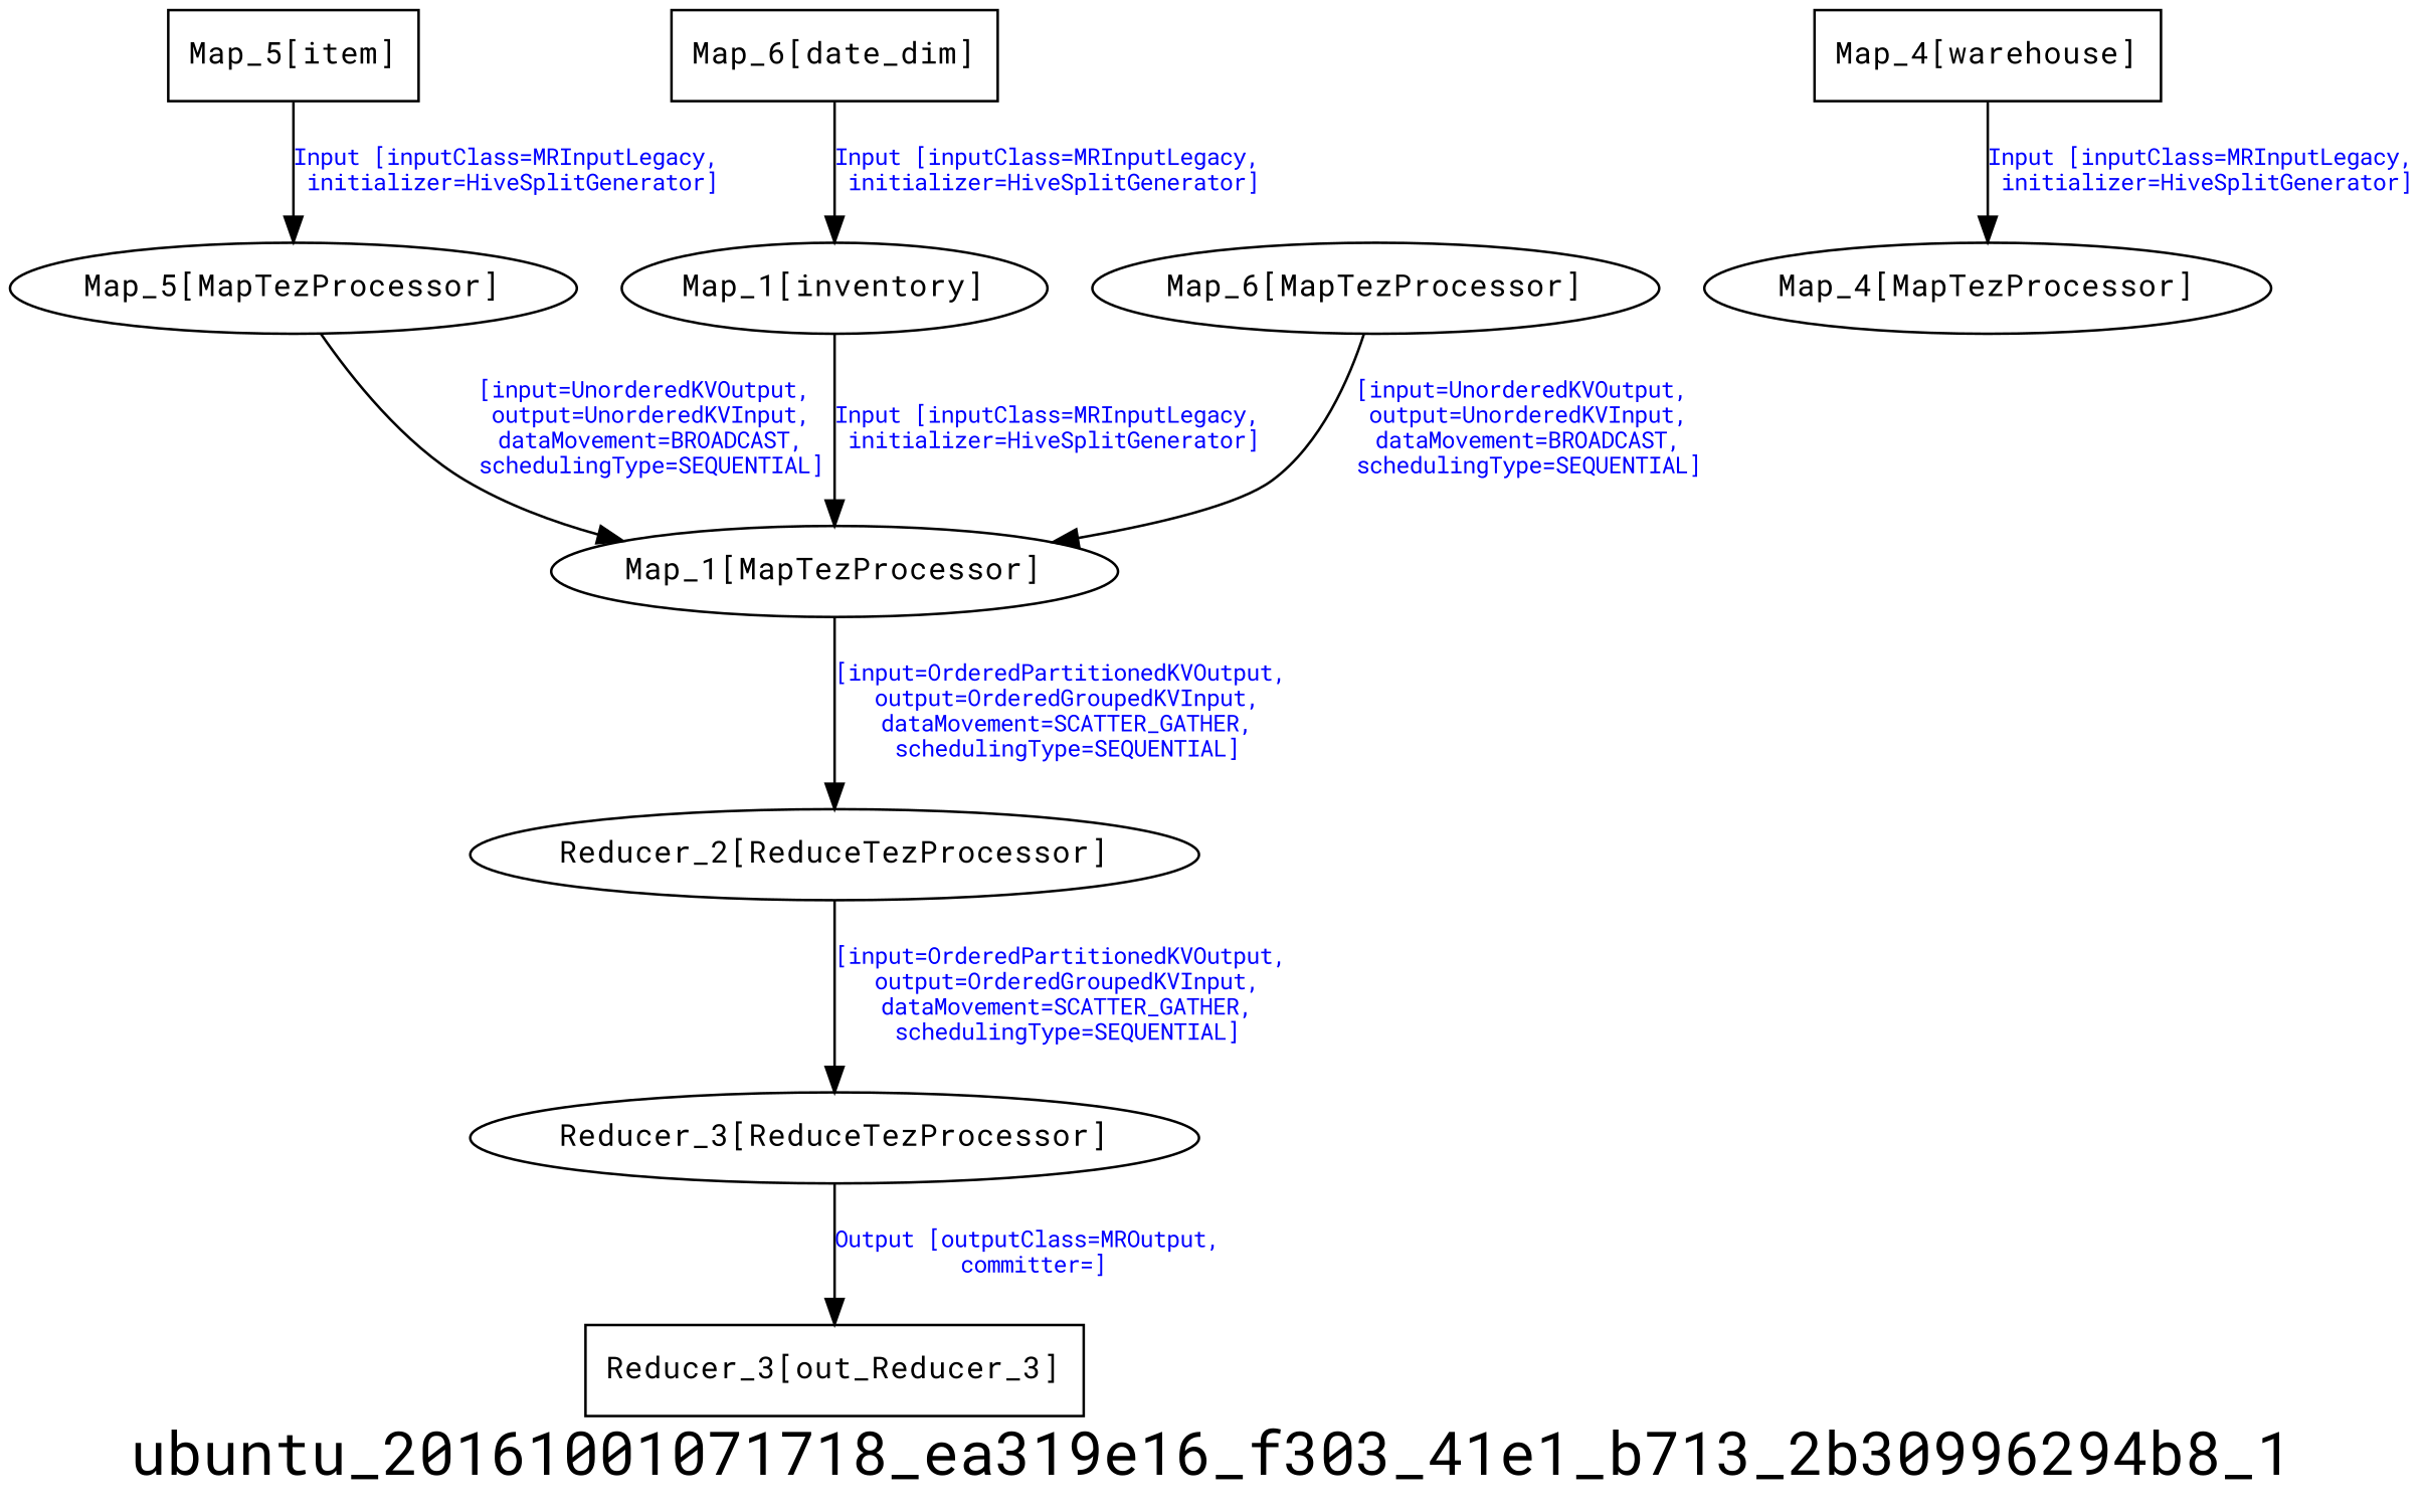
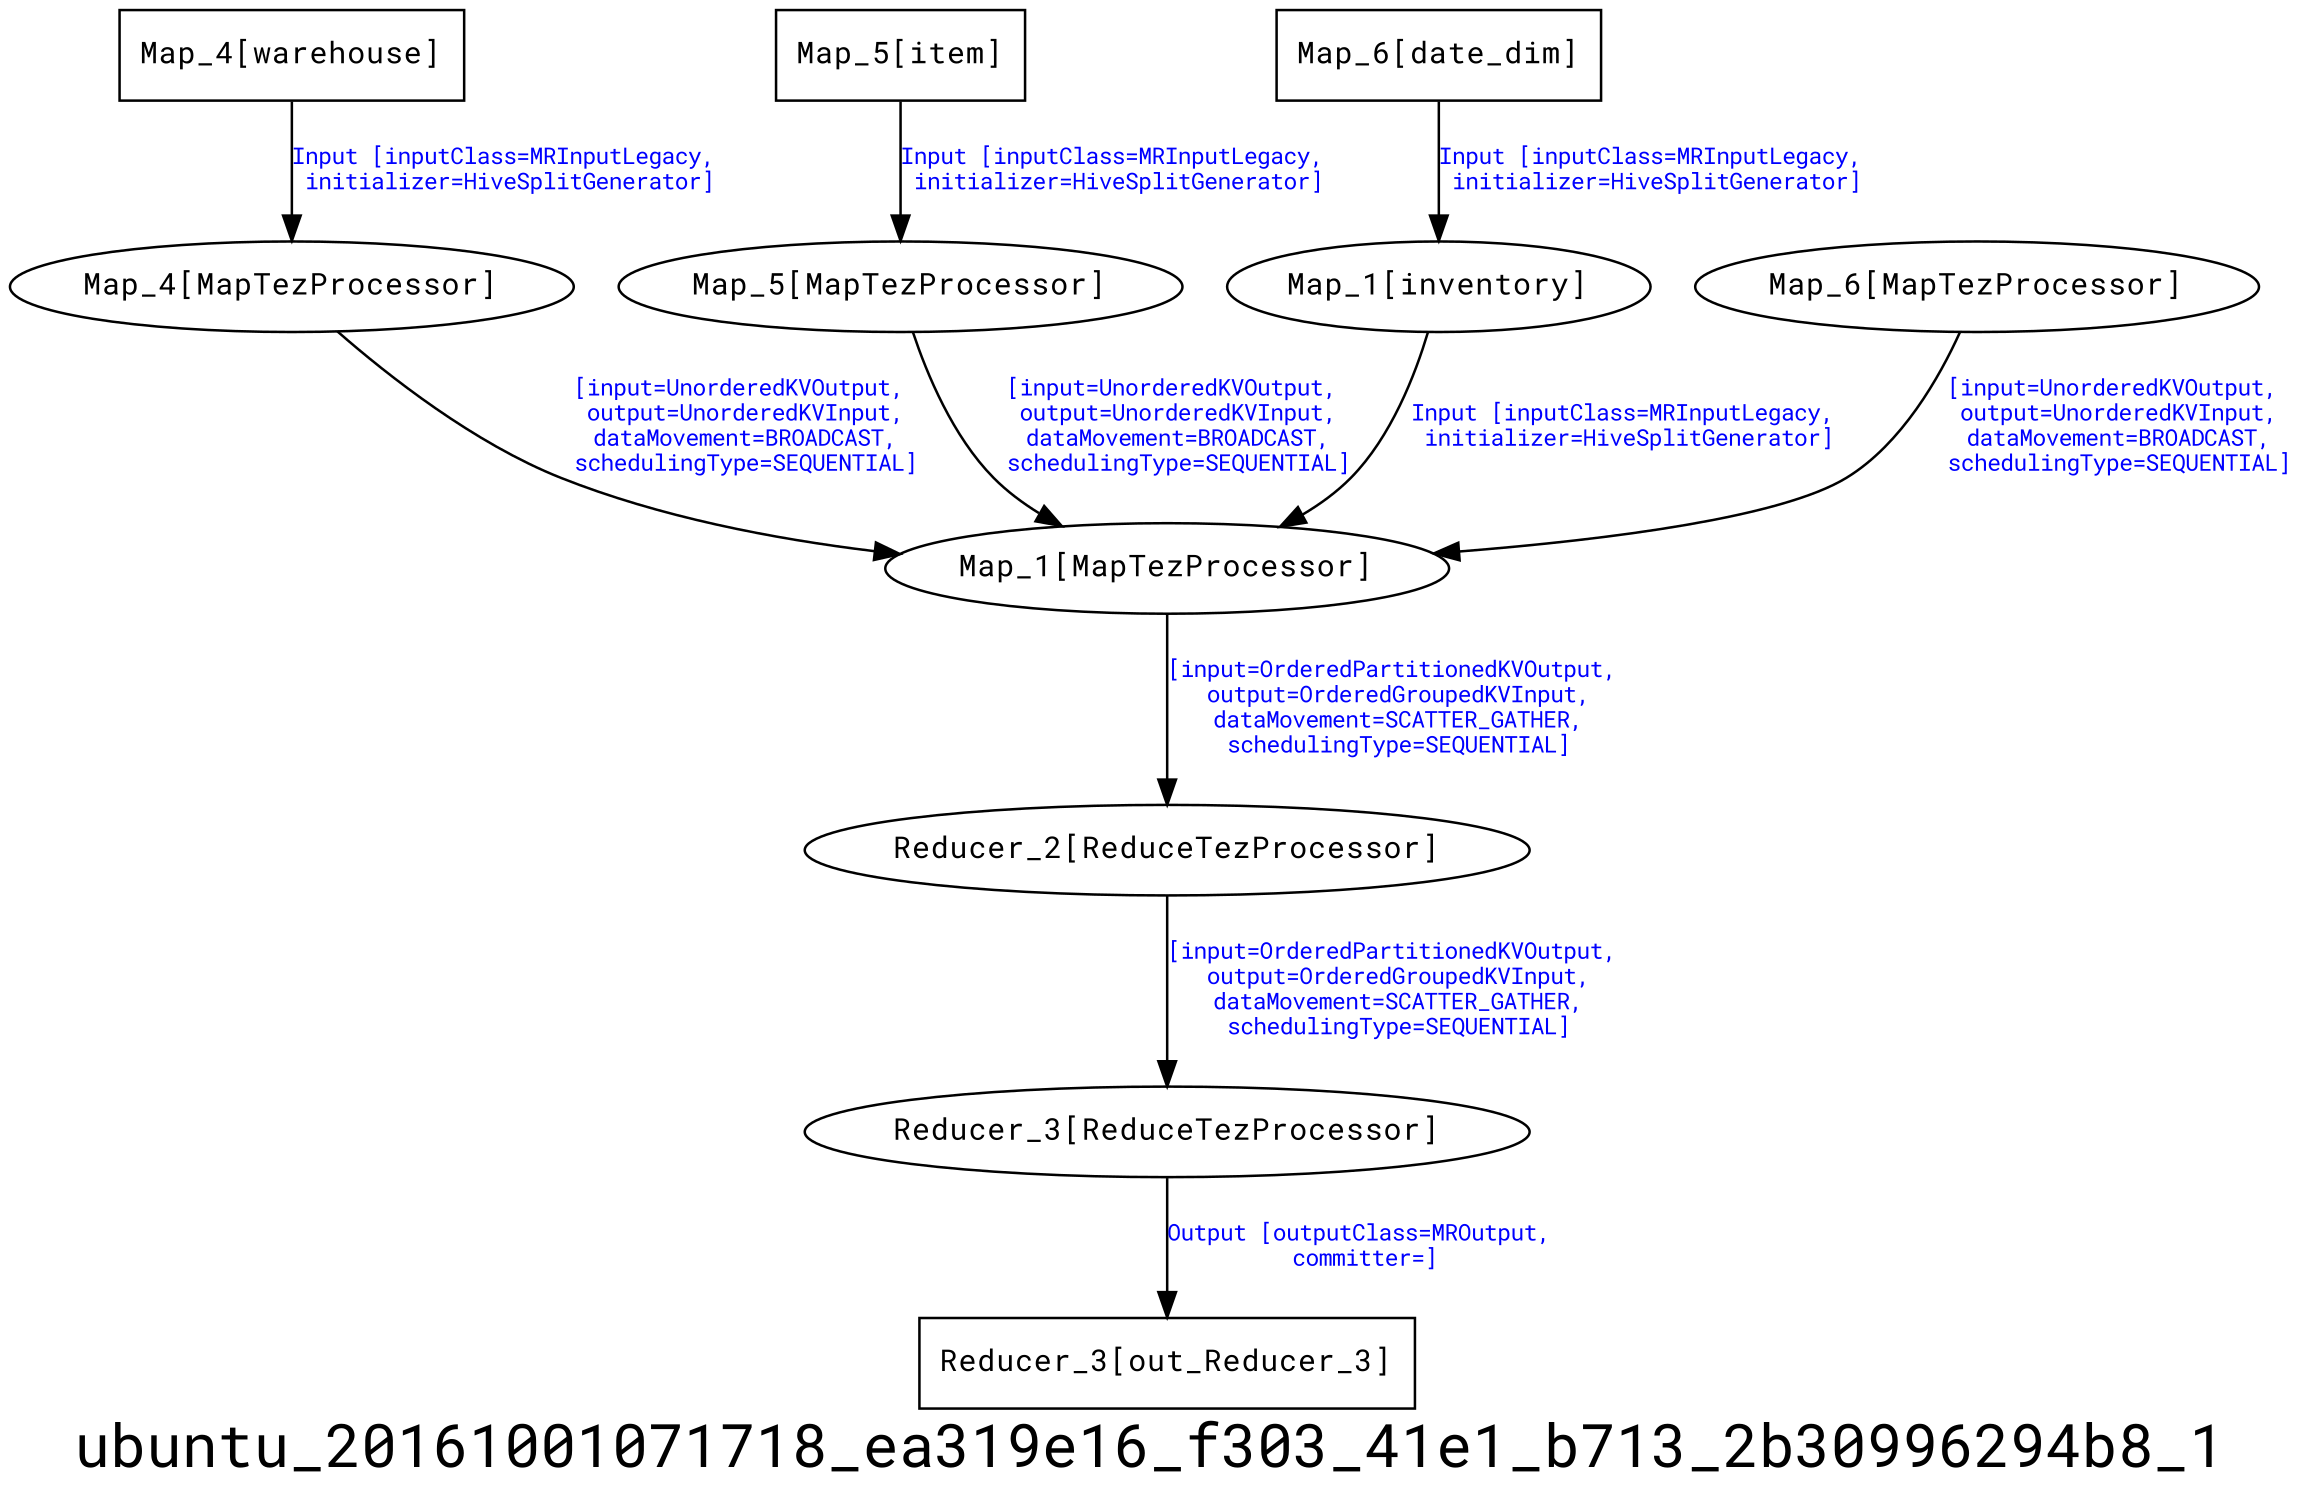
  digraph {
    fontname="Roboto Mono"
    fontsize=24
    label=ubuntu_20161001071718_ea319e16_f303_41e1_b713_2b30996294b8_1
    node [fontname="Roboto Mono" fontsize=12]
    edge [fontcolor=blue fontname="Roboto Mono" fontsize=9]
    n1 [label="Reducer_2[ReduceTezProcessor]"]
    n2 [label="Reducer_3[ReduceTezProcessor]"]
    n3 [label="Reducer_3[out_Reducer_3]" shape=box]
    n4 [label="Map_1[MapTezProcessor]"]
    n5 [label="Map_4[warehouse]" shape=box]
    n6 [label="Map_4[MapTezProcessor]"]
    n7 [label="Map_5[item]" shape=box]
    n8 [label="Map_5[MapTezProcessor]"]
    n9 [label="Map_6[date_dim]" shape=box]
    n10 [label="Map_1[inventory]" shape=ellipse]
    n11 [label="Map_6[MapTezProcessor]"]
    n1 -> n2 [label="[input=OrderedPartitionedKVOutput,\n output=OrderedGroupedKVInput,\n dataMovement=SCATTER_GATHER,\n schedulingType=SEQUENTIAL]"]
    n2 -> n3 [label="Output [outputClass=MROutput,\n committer=]"]
    n4 -> n1 [label="[input=OrderedPartitionedKVOutput,\n output=OrderedGroupedKVInput,\n dataMovement=SCATTER_GATHER,\n schedulingType=SEQUENTIAL]"]
    n5 -> n6 [label="Input [inputClass=MRInputLegacy,\n initializer=HiveSplitGenerator]"]
+   n6 -> n4 [label="[input=UnorderedKVOutput,\n output=UnorderedKVInput,\n dataMovement=BROADCAST,\n schedulingType=SEQUENTIAL]"]
    n7 -> n8 [label="Input [inputClass=MRInputLegacy,\n initializer=HiveSplitGenerator]"]
    n8 -> n4 [label="[input=UnorderedKVOutput,\n output=UnorderedKVInput,\n dataMovement=BROADCAST,\n schedulingType=SEQUENTIAL]"]
    n9 -> n10 [label="Input [inputClass=MRInputLegacy,\n initializer=HiveSplitGenerator]"]
    n10 -> n4 [label="Input [inputClass=MRInputLegacy,\n initializer=HiveSplitGenerator]"]
    n11 -> n4 [label="[input=UnorderedKVOutput,\n output=UnorderedKVInput,\n dataMovement=BROADCAST,\n schedulingType=SEQUENTIAL]"]
  }
